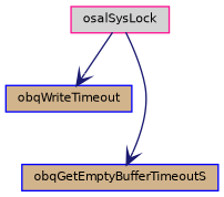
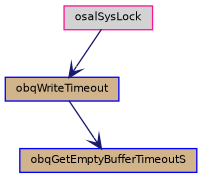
  digraph {
    rankdir=TB
    node [color=blue fillcolor=tan fontname=Helvetica fontsize=8 shape=record style=filled]
    edge [arrowhead=vee color=midnightblue fontname=Helvetica fontsize=8 labelfontname=Helvetica labelfontsize=8 style=solid]
    n1 [fontcolor=black height=0.2 label=obqWriteTimeout width=0.4]
    n2 [height=0.2 label=obqGetEmptyBufferTimeoutS width=0.4]
    n3 [color=deeppink fillcolor=lightgrey height=0.2 label=osalSysLock width=0.4]
-   n3 -> n2
+   n1 -> n2
    n3 -> n1
  }
